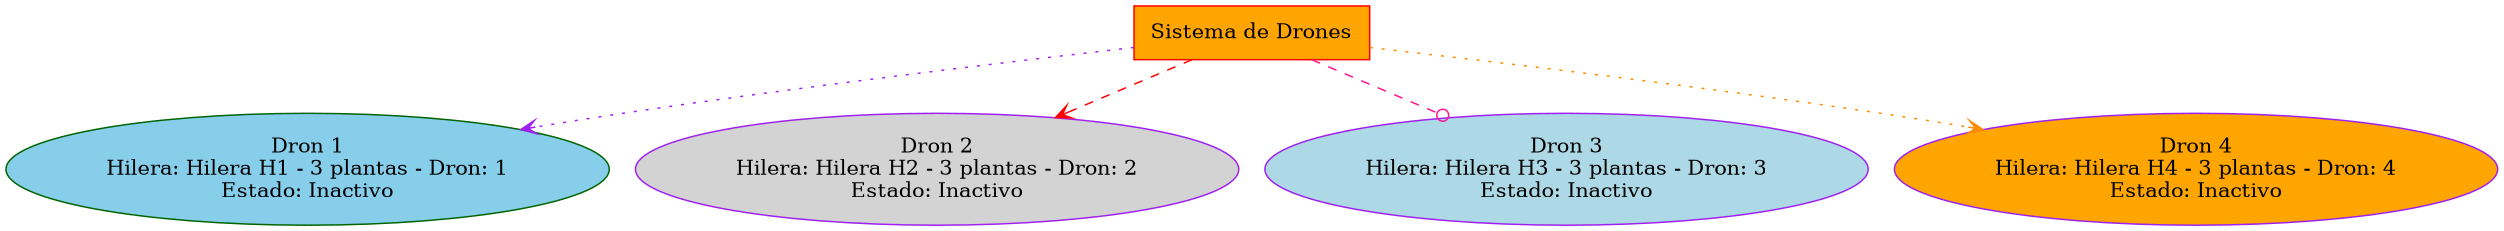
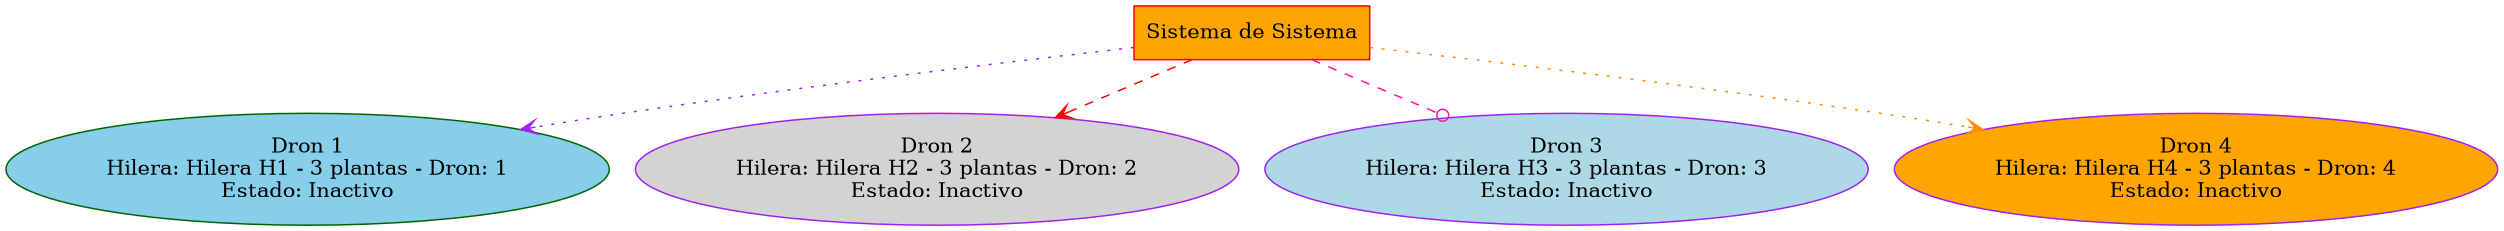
  digraph {
    rankdir=TB
    node [fillcolor=orange shape=ellipse style=filled color=purple]
    edge [style=dotted arrowhead=vee]
-   n1 [label="Sistema de Drones" shape=box color=red]
+   n1 [label="Sistema de Sistema" shape=box color=red]
    n2 [fillcolor=skyblue label="Dron 1\nHilera: Hilera H1 - 3 plantas - Dron: 1\nEstado: Inactivo" color=darkgreen]
    n3 [fillcolor=lightgrey label="Dron 2\nHilera: Hilera H2 - 3 plantas - Dron: 2\nEstado: Inactivo"]
    n4 [fillcolor=lightblue label="Dron 3\nHilera: Hilera H3 - 3 plantas - Dron: 3\nEstado: Inactivo"]
    n5 [label="Dron 4\nHilera: Hilera H4 - 3 plantas - Dron: 4\nEstado: Inactivo"]
    n1 -> n2 [color=purple]
    n1 -> n3 [color=red style=dashed]
    n1 -> n4 [color=deeppink style=dashed arrowhead=odot]
    n1 -> n5 [color=darkorange]
  }
